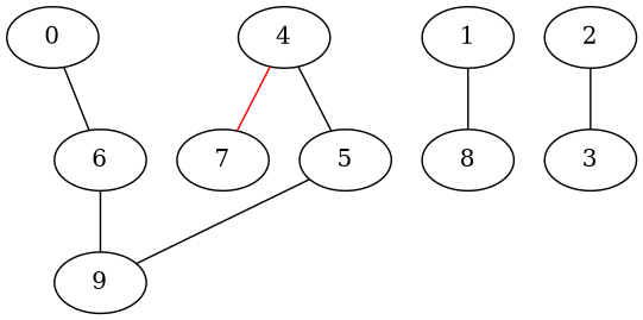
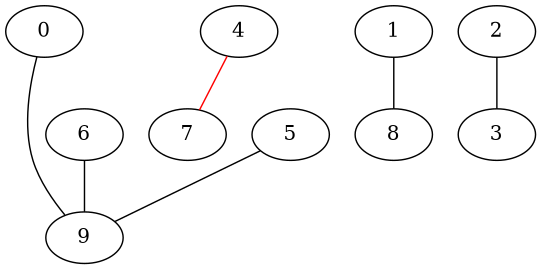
  graph {
    0
    9
    1
    8
    2
    3
    4
    7
    5
    6
-   0 -- 6
+   0 -- 9
    1 -- 8
    2 -- 3
    4 -- 7 [color=red]
-   4 -- 5
    5 -- 9
    6 -- 9
  }
